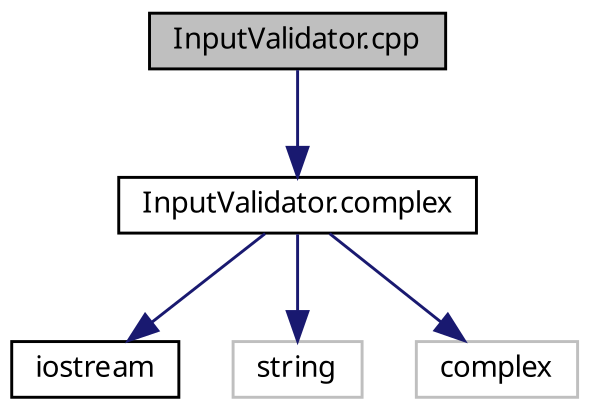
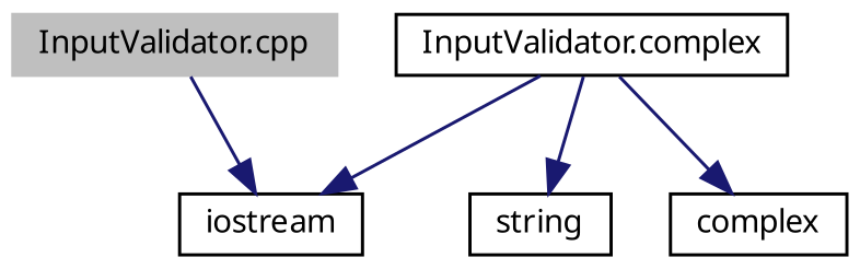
  digraph {
    fontname="Noto Sans"
    node [color=black fillcolor=white fontname="Noto Sans" fontsize=10 shape=record style=filled]
    edge [color=midnightblue fontname="Noto Sans" fontsize=10 labelfontname=Helvetica labelfontsize=10 style=solid]
-   n1 [fillcolor=grey75 fontcolor=black height=0.2 label="InputValidator.cpp" width=0.4]
+   n1 [color=grey75 fillcolor=grey75 fontcolor=black height=0.2 label="InputValidator.cpp" width=0.4]
    n2 [height=0.2 label="InputValidator.complex" width=0.4]
    n3 [height=0.2 label=iostream width=0.4]
-   n4 [color=grey75 height=0.2 label=string width=0.4]
-   n5 [color=grey75 height=0.2 label=complex width=0.4]
-   n1 -> n2
+   n4 [height=0.2 label=string width=0.4]
+   n5 [height=0.2 label=complex width=0.4]
+   n1 -> n3
    n2 -> n3
    n2 -> n4
    n2 -> n5
  }
